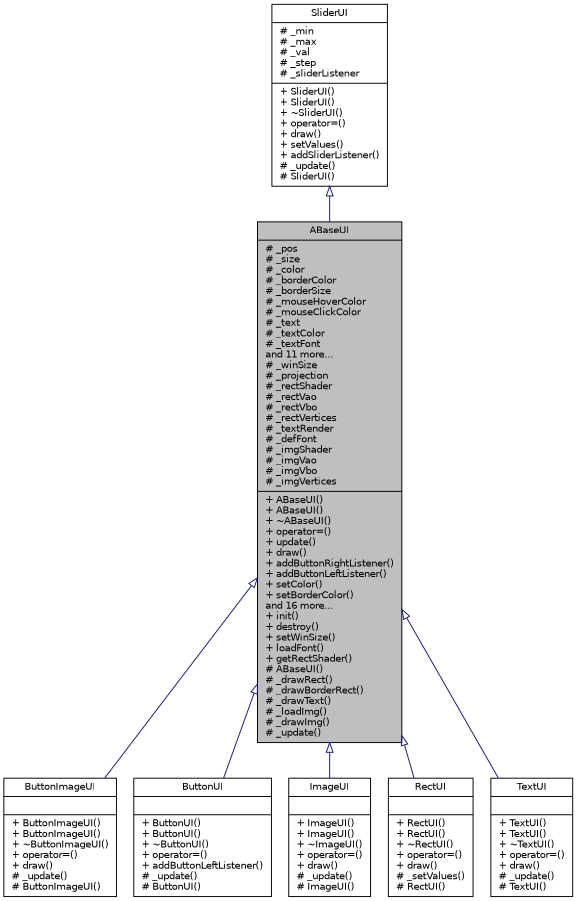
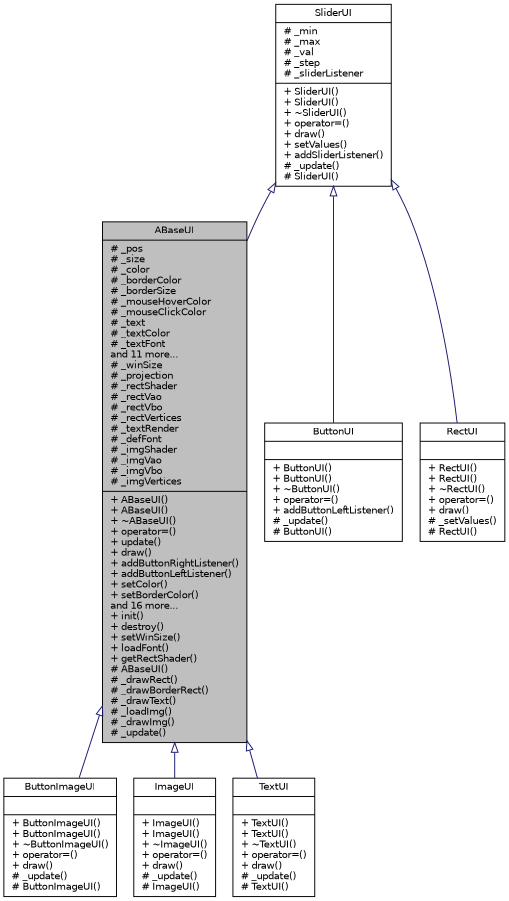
  digraph {
    node [color=black fillcolor=white fontname=Helvetica fontsize=10 shape=record style=filled]
    edge [arrowtail=onormal color=midnightblue dir=back fontname=Helvetica fontsize=10 labelfontname=Helvetica labelfontsize=10 style=solid]
    n1 [fillcolor=grey75 fontcolor=black height=0.2 label="{ABaseUI\n|# _pos\l# _size\l# _color\l# _borderColor\l# _borderSize\l# _mouseHoverColor\l# _mouseClickColor\l# _text\l# _textColor\l# _textFont\land 11 more...\l# _winSize\l# _projection\l# _rectShader\l# _rectVao\l# _rectVbo\l# _rectVertices\l# _textRender\l# _defFont\l# _imgShader\l# _imgVao\l# _imgVbo\l# _imgVertices\l|+ ABaseUI()\l+ ABaseUI()\l+ ~ABaseUI()\l+ operator=()\l+ update()\l+ draw()\l+ addButtonRightListener()\l+ addButtonLeftListener()\l+ setColor()\l+ setBorderColor()\land 16 more...\l+ init()\l+ destroy()\l+ setWinSize()\l+ loadFont()\l+ getRectShader()\l# ABaseUI()\l# _drawRect()\l# _drawBorderRect()\l# _drawText()\l# _loadImg()\l# _drawImg()\l# _update()\l}" width=0.4]
    n2 [height=0.2 label="{ButtonImageUI\n||+ ButtonImageUI()\l+ ButtonImageUI()\l+ ~ButtonImageUI()\l+ operator=()\l+ draw()\l# _update()\l# ButtonImageUI()\l}" width=0.4]
    n3 [height=0.2 label="{ButtonUI\n||+ ButtonUI()\l+ ButtonUI()\l+ ~ButtonUI()\l+ operator=()\l+ addButtonLeftListener()\l# _update()\l# ButtonUI()\l}" width=0.4]
    n4 [height=0.2 label="{ImageUI\n||+ ImageUI()\l+ ImageUI()\l+ ~ImageUI()\l+ operator=()\l+ draw()\l# _update()\l# ImageUI()\l}" width=0.4]
    n5 [height=0.2 label="{RectUI\n||+ RectUI()\l+ RectUI()\l+ ~RectUI()\l+ operator=()\l+ draw()\l# _setValues()\l# RectUI()\l}" width=0.4]
    n6 [height=0.2 label="{TextUI\n||+ TextUI()\l+ TextUI()\l+ ~TextUI()\l+ operator=()\l+ draw()\l# _update()\l# TextUI()\l}" width=0.4]
    n7 [height=0.2 label="{SliderUI\n|# _min\l# _max\l# _val\l# _step\l# _sliderListener\l|+ SliderUI()\l+ SliderUI()\l+ ~SliderUI()\l+ operator=()\l+ draw()\l+ setValues()\l+ addSliderListener()\l# _update()\l# SliderUI()\l}" width=0.4]
    n1 -> n2
-   n1 -> n3
+   n7 -> n3
    n1 -> n4
-   n1 -> n5
+   n7 -> n5
    n1 -> n6
    n7 -> n1
  }
